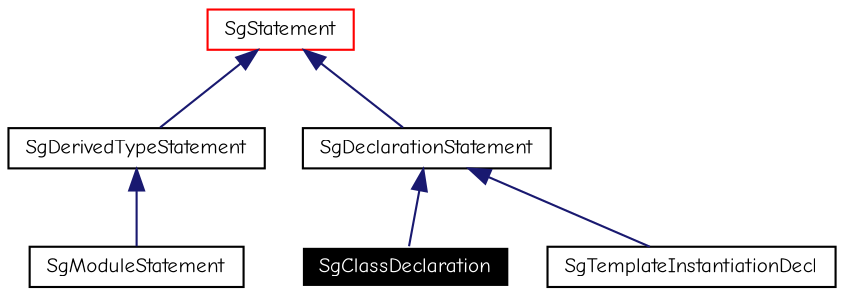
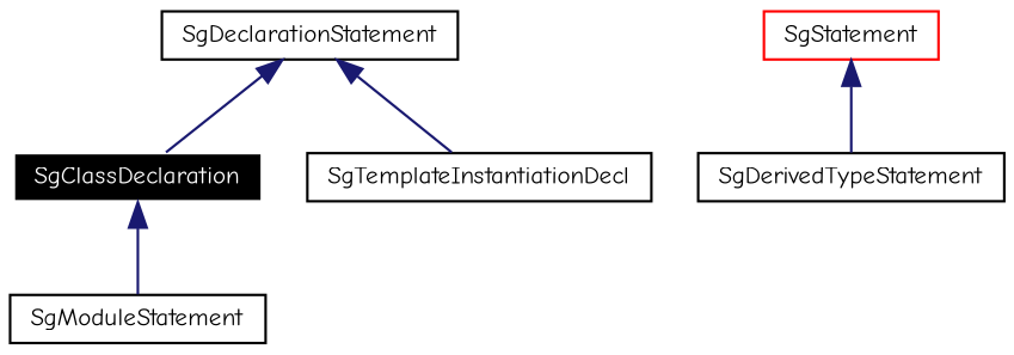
  digraph {
    fontname="Comic Neue"
    node [color=black fontname="Comic Neue" fontsize=10 shape=record]
    edge [color=midnightblue dir=back fontname="Comic Neue" fontsize=10 labelfontname=Helvetica labelfontsize=10 style=solid]
    n1 [color=white fillcolor=black fontcolor=white height=0.2 label=SgClassDeclaration style=filled width=0.4]
    n2 [height=0.2 label=SgModuleStatement width=0.4]
    n3 [height=0.2 label=SgDerivedTypeStatement width=0.4]
    n4 [height=0.2 label=SgTemplateInstantiationDecl width=0.4]
    n5 [height=0.2 label=SgDeclarationStatement width=0.4]
    n6 [color=red height=0.2 label=SgStatement width=0.4]
-   n3 -> n2
+   n1 -> n2
    n5 -> n1
    n5 -> n4
    n6 -> n3
-   n6 -> n5
  }
